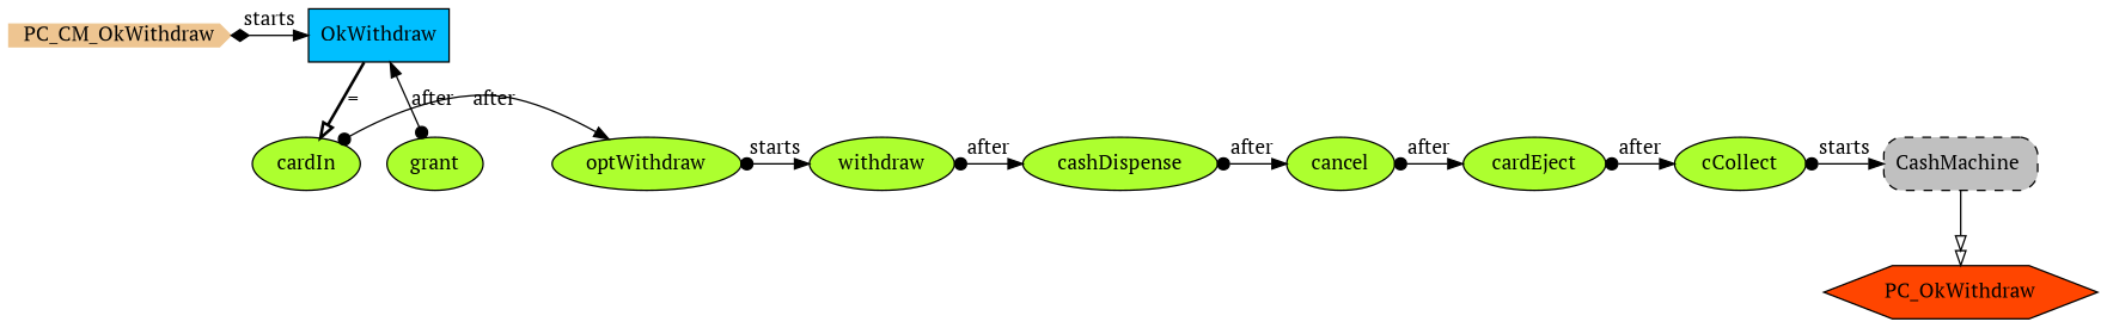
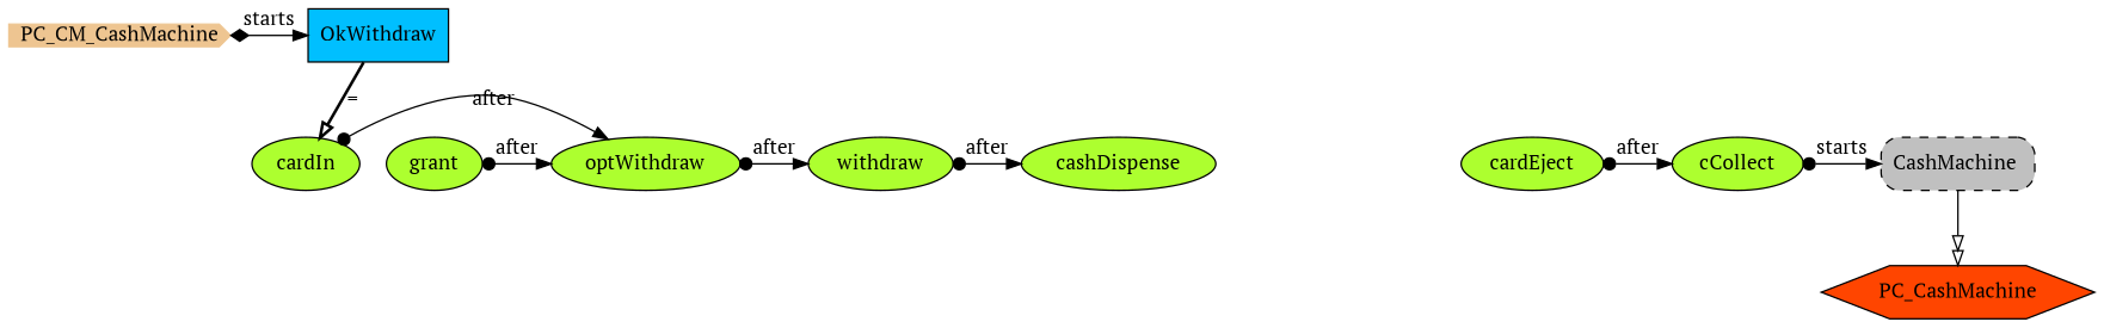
  digraph {
    fontname="PT Serif"
    node [fontname="PT Serif" shape=ellipse style=filled fillcolor=greenyellow]
    edge [arrowtail=dot dir=both fontname="PT Serif"]
-   n1 [color=burlywood2 height=.2 label=PC_CM_OkWithdraw shape=cds width=.2 fillcolor=""]
+   n1 [color=burlywood2 height=.2 label=PC_CM_CashMachine shape=cds width=.2 fillcolor=""]
    n2 [fillcolor=deepskyblue label=OkWithdraw shape=box]
    n3 [fillcolor=gray label="CashMachine " shape=rectangle style="rounded,filled,dashed"]
    n4 [label=cCollect]
    n5 [label=cardEject]
-   n6 [label=cancel]
    n7 [label=cashDispense]
    n8 [label=withdraw]
    n9 [label=optWithdraw]
    n10 [label=grant]
    n11 [label=cardIn]
-   n12 [fillcolor=orangered label=PC_OkWithdraw shape=hexagon]
+   n12 [fillcolor=orangered label=PC_CashMachine shape=hexagon]
    subgraph sub_1 {
      rank=min
      n1
      n2
    }
    subgraph sub_2 {
      rank=same
      n3
      n4
      n5
-     n6
      n7
      n8
      n9
      n10
      n11
    }
    subgraph sub_3 {
      rank=same
      n3
      n4
      n5
-     n6
      n7
      n8
      n9
      n10
    }
    subgraph sub_4 {
      rank=same
      n3
      n4
      n5
-     n6
      n7
      n8
      n9
    }
    subgraph sub_5 {
      rank=same
      n3
      n4
      n5
-     n6
      n7
      n8
    }
    subgraph sub_6 {
      rank=same
      n3
      n4
      n5
-     n6
      n7
    }
    subgraph sub_7 {
      rank=same
      n3
      n4
      n5
-     n6
    }
    subgraph sub_8 {
      rank=same
      n3
      n4
      n5
    }
    subgraph sub_9 {
      rank=same
      n3
      n4
    }
    n1 -> n2 [arrowtail=diamond label=starts]
    n2 -> n11 [arrowhead=onormal label="=" penwidth=2 arrowtail="" dir=""]
    n3 -> n12 [arrowhead=normalnormal fillcolor=white label=" " arrowtail="" dir=""]
    n4 -> n3 [label=starts]
    n5 -> n4 [label=after]
-   n6 -> n5 [label=after]
-   n7 -> n6 [label=after]
    n8 -> n7 [label=after]
-   n9 -> n8 [label=starts]
-   n10 -> n2 [label=after]
+   n9 -> n8 [label=after]
+   n10 -> n9 [label=after]
    n11 -> n9 [label=after]
  }
